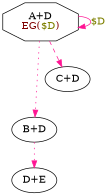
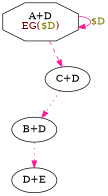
  digraph {
    edge [color=deeppink style=dotted]
    n1 [label=<A+D<BR/><FONT COLOR="0.0 1 0.5">EG(<FONT COLOR="0.17 1 0.5">$D</FONT>)</FONT>> shape=octagon]
    n2 [label=<B+D>]
    n3 [label=<C+D>]
    n4 [label=<D+E>]
    n1 -> n1 [label=<<FONT COLOR="0.17 1 0.5">$D</FONT>> style=solid]
-   n1 -> n2
+   n3 -> n2
    n1 -> n3 [style=dashed]
    n2 -> n4
  }
